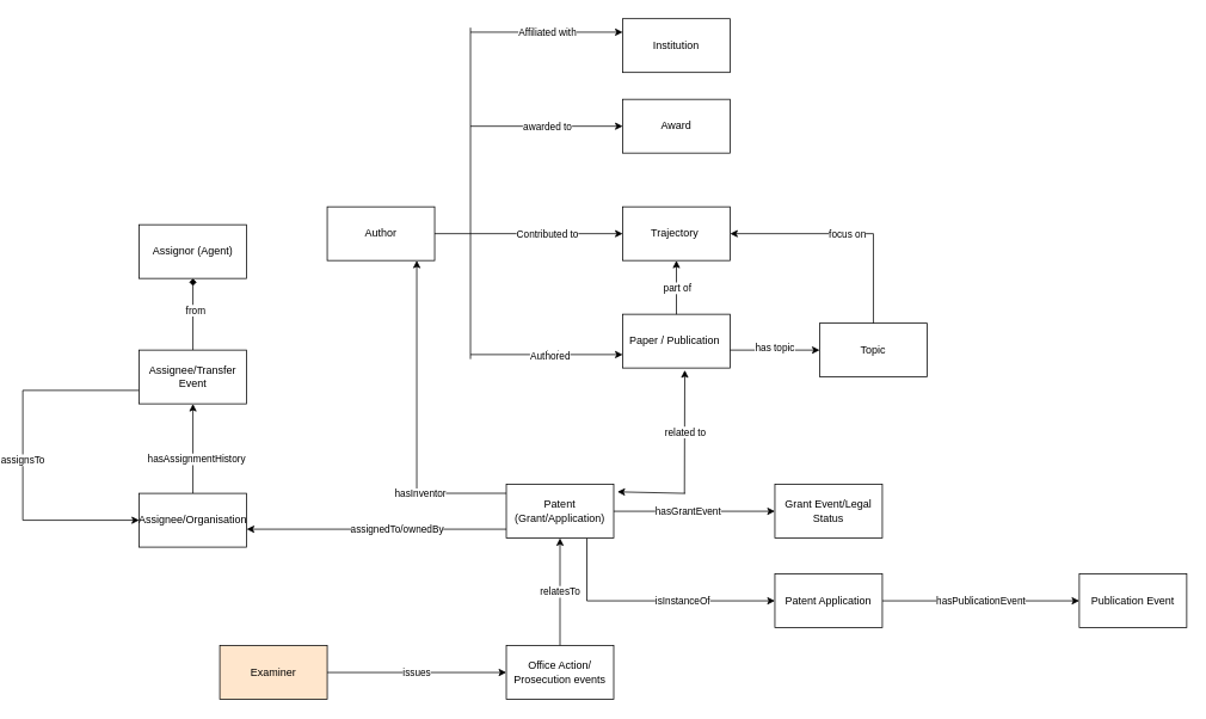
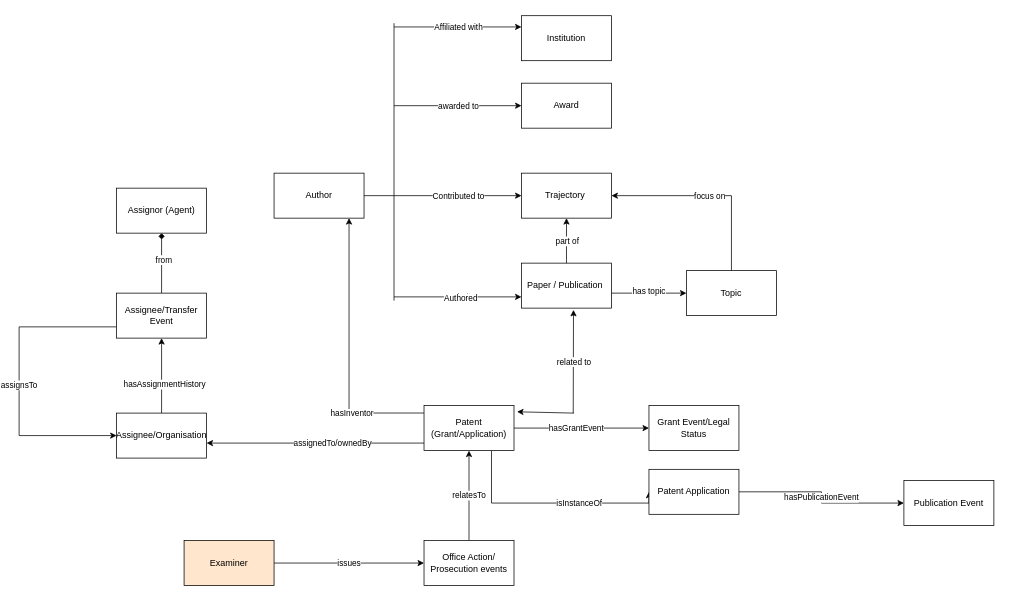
  <mxCell id="0" />
  <mxCell id="1" parent="0" />
  <mxCell id="2" value="" style="edgeStyle=orthogonalEdgeStyle;rounded=0;orthogonalLoop=1;jettySize=auto;html=1;exitX=0;exitY=0.15;exitDx=0;exitDy=0;exitPerimeter=0;" parent="1" edge="1"><mxGeometry relative="1" as="geometry"><mxPoint x="620" y="548.88" as="sourcePoint" /><mxPoint x="460" y="290" as="targetPoint" /><Array as="points"><mxPoint x="460" y="549.94" /><mxPoint x="460" y="289.94" /></Array></mxGeometry></mxCell>
  <mxCell id="3" value="hasInventor" style="edgeLabel;html=1;align=center;verticalAlign=middle;resizable=0;points=[];" parent="2" vertex="1" connectable="0"><mxGeometry x="-0.25" y="1" relative="1" as="geometry"><mxPoint as="offset" /></mxGeometry></mxCell>
  <mxCell id="4" value="" style="edgeStyle=orthogonalEdgeStyle;rounded=0;orthogonalLoop=1;jettySize=auto;html=1;" parent="1" source="9" target="13" edge="1"><mxGeometry relative="1" as="geometry"><Array as="points"><mxPoint x="420" y="590" /><mxPoint x="420" y="590" /></Array></mxGeometry></mxCell>
  <mxCell id="5" value="assignedTo/ownedBy" style="edgeLabel;html=1;align=center;verticalAlign=middle;resizable=0;points=[];" parent="4" vertex="1" connectable="0"><mxGeometry x="-0.15" y="4" relative="1" as="geometry"><mxPoint y="-4" as="offset" /></mxGeometry></mxCell>
  <mxCell id="6" value="" style="edgeStyle=orthogonalEdgeStyle;rounded=0;orthogonalLoop=1;jettySize=auto;html=1;" parent="1" source="9" target="24" edge="1"><mxGeometry relative="1" as="geometry" /></mxCell>
  <mxCell id="7" value="hasGrantEvent" style="edgeLabel;html=1;align=center;verticalAlign=middle;resizable=0;points=[];" parent="6" connectable="0" vertex="1"><mxGeometry x="-0.1" y="-3" relative="1" as="geometry"><mxPoint x="1" y="-3" as="offset" /></mxGeometry></mxCell>
  <mxCell id="8" value="isInstanceOf" style="edgeStyle=orthogonalEdgeStyle;rounded=0;orthogonalLoop=1;jettySize=auto;html=1;exitX=0.75;exitY=1;exitDx=0;exitDy=0;entryX=0;entryY=0.5;entryDx=0;entryDy=0;" parent="1" source="9" target="26" edge="1"><mxGeometry x="0.267" relative="1" as="geometry"><mxPoint x="880" y="130" as="targetPoint" /><Array as="points"><mxPoint x="650" y="670" /></Array><mxPoint as="offset" /></mxGeometry></mxCell>
  <mxCell id="9" value="Patent (Grant/Application)" style="rounded=0;whiteSpace=wrap;html=1;" parent="1" vertex="1"><mxGeometry x="560" y="540" width="120" height="60" as="geometry" /></mxCell>
  <mxCell id="10" value="Author" style="rounded=0;whiteSpace=wrap;html=1;" parent="1" vertex="1"><mxGeometry y="230" width="120" height="60" as="geometry" x="360" /></mxCell>
  <mxCell id="11" value="" style="edgeStyle=orthogonalEdgeStyle;rounded=0;orthogonalLoop=1;jettySize=auto;html=1;" parent="1" source="13" target="22" edge="1"><mxGeometry relative="1" as="geometry" /></mxCell>
  <mxCell id="12" value="hasAssignmentHistory" style="edgeLabel;html=1;align=center;verticalAlign=middle;resizable=0;points=[];" parent="11" connectable="0" vertex="1"><mxGeometry x="-0.225" y="-3" relative="1" as="geometry"><mxPoint as="offset" /></mxGeometry></mxCell>
  <mxCell id="13" value="Assignee/Organisation" style="rounded=0;whiteSpace=wrap;html=1;" parent="1" vertex="1"><mxGeometry x="150" y="550" width="120" height="60" as="geometry" /></mxCell>
  <mxCell id="14" value="relatesTo" style="edgeStyle=orthogonalEdgeStyle;rounded=0;orthogonalLoop=1;jettySize=auto;html=1;" parent="1" source="15" target="9" edge="1"><mxGeometry relative="1" as="geometry" /></mxCell>
  <mxCell id="15" value="Office Action/ Prosecution events" style="rounded=0;whiteSpace=wrap;html=1;" parent="1" vertex="1"><mxGeometry x="560" y="720" width="120" height="60" as="geometry" /></mxCell>
  <mxCell id="16" value="issues" style="edgeStyle=orthogonalEdgeStyle;rounded=0;orthogonalLoop=1;jettySize=auto;html=1;entryX=0;entryY=0.5;entryDx=0;entryDy=0;" parent="1" source="17" target="15" edge="1"><mxGeometry relative="1" as="geometry" /></mxCell>
  <mxCell id="17" value="Examiner" style="rounded=0;whiteSpace=wrap;html=1;fillColor=#ffe6cc;" parent="1" vertex="1"><mxGeometry x="240" y="720" width="120" height="60" as="geometry" /></mxCell>
  <mxCell id="18" value="" style="edgeStyle=orthogonalEdgeStyle;rounded=0;orthogonalLoop=1;jettySize=auto;html=1;endArrow=diamond;" parent="1" source="22" target="23" edge="1"><mxGeometry relative="1" as="geometry" /></mxCell>
  <mxCell id="19" value="from" style="edgeLabel;html=1;align=center;verticalAlign=middle;resizable=0;points=[];" parent="18" connectable="0" vertex="1"><mxGeometry x="0.125" y="-2" relative="1" as="geometry"><mxPoint as="offset" /></mxGeometry></mxCell>
  <mxCell id="20" style="edgeStyle=orthogonalEdgeStyle;rounded=0;orthogonalLoop=1;jettySize=auto;html=1;exitX=0;exitY=0.75;exitDx=0;exitDy=0;entryX=0;entryY=0.5;entryDx=0;entryDy=0;" parent="1" source="22" target="13" edge="1"><mxGeometry relative="1" as="geometry"><Array as="points"><mxPoint x="20" y="435" /><mxPoint x="20" y="580" /></Array></mxGeometry></mxCell>
  <mxCell id="21" value="assignsTo" style="edgeLabel;html=1;align=center;verticalAlign=middle;resizable=0;points=[];" parent="20" connectable="0" vertex="1"><mxGeometry x="0.022" y="-1" relative="1" as="geometry"><mxPoint as="offset" /></mxGeometry></mxCell>
  <mxCell id="22" value="Assignee/Transfer Event" style="rounded=0;whiteSpace=wrap;html=1;" parent="1" vertex="1"><mxGeometry x="150" y="390" width="120" height="60" as="geometry" /></mxCell>
  <mxCell id="23" value="Assignor (Agent)" style="rounded=0;whiteSpace=wrap;html=1;" parent="1" vertex="1"><mxGeometry x="150" y="250" width="120" height="60" as="geometry" /></mxCell>
  <mxCell id="24" value="Grant Event/Legal Status" style="rounded=0;whiteSpace=wrap;html=1;" parent="1" vertex="1"><mxGeometry x="860" y="540" width="120" height="60" as="geometry" /></mxCell>
  <mxCell id="25" value="hasPublicationEvent" style="edgeStyle=orthogonalEdgeStyle;rounded=0;orthogonalLoop=1;jettySize=auto;html=1;" parent="1" source="26" target="27" edge="1"><mxGeometry relative="1" as="geometry" /></mxCell>
- <mxCell id="26" value="Patent Application" style="rounded=0;whiteSpace=wrap;html=1;" parent="1" vertex="1"><mxGeometry x="860" y="640" width="120" height="60" as="geometry" /></mxCell>
+ <mxCell id="26" value="Patent Application" style="rounded=0;whiteSpace=wrap;html=1;" parent="1" vertex="1"><mxGeometry x="860" y="625" width="120" height="60" as="geometry" /></mxCell>
  <mxCell id="27" value="Publication Event" style="rounded=0;whiteSpace=wrap;html=1;" parent="1" vertex="1"><mxGeometry x="1200" y="640" width="120" height="60" as="geometry" /></mxCell>
  <mxCell id="28" value="" style="endArrow=none;html=1;rounded=0;exitX=1;exitY=0.5;exitDx=0;exitDy=0;" edge="1" parent="1" source="10"><mxGeometry width="50" height="50" relative="1" as="geometry"><mxPoint x="560" y="310" as="sourcePoint" /><mxPoint x="520" y="260" as="targetPoint" /></mxGeometry></mxCell>
  <mxCell id="29" value="Paper / Publication&amp;nbsp;" style="rounded=0;whiteSpace=wrap;html=1;" vertex="1" parent="1"><mxGeometry x="690" y="350" width="120" height="60" as="geometry" /></mxCell>
  <mxCell id="30" value="Trajectory&amp;nbsp;" style="rounded=0;whiteSpace=wrap;html=1;" vertex="1" parent="1"><mxGeometry x="690" y="230" width="120" height="60" as="geometry" /></mxCell>
  <mxCell id="31" value="Award" style="rounded=0;whiteSpace=wrap;html=1;" vertex="1" parent="1"><mxGeometry x="690" y="110" width="120" height="60" as="geometry" /></mxCell>
  <mxCell id="32" value="Institution" style="rounded=0;whiteSpace=wrap;html=1;" vertex="1" parent="1"><mxGeometry x="690" y="20" width="120" height="60" as="geometry" /></mxCell>
  <mxCell id="33" value="" style="endArrow=classic;html=1;rounded=0;entryX=1.034;entryY=0.138;entryDx=0;entryDy=0;entryPerimeter=0;" edge="1" parent="1" target="9"><mxGeometry width="50" height="50" relative="1" as="geometry"><mxPoint x="760" y="550" as="sourcePoint" /><mxPoint x="580" y="280" as="targetPoint" /><Array as="points" /></mxGeometry></mxCell>
  <mxCell id="34" value="" style="endArrow=classic;html=1;rounded=0;entryX=0.578;entryY=1.04;entryDx=0;entryDy=0;entryPerimeter=0;" edge="1" parent="1" target="29"><mxGeometry relative="1" as="geometry"><mxPoint x="759" y="550" as="sourcePoint" /><mxPoint x="610" y="310" as="targetPoint" /></mxGeometry></mxCell>
  <mxCell id="35" value="related to" style="edgeLabel;resizable=0;html=1;;align=center;verticalAlign=middle;" connectable="0" vertex="1" parent="34"><mxGeometry relative="1" as="geometry" /></mxCell>
  <mxCell id="36" value="" style="endArrow=none;html=1;rounded=0;" edge="1" parent="1"><mxGeometry width="50" height="50" relative="1" as="geometry"><mxPoint x="520" y="400" as="sourcePoint" /><mxPoint x="520" y="30" as="targetPoint" /></mxGeometry></mxCell>
  <mxCell id="37" value="" style="endArrow=classic;html=1;rounded=0;exitX=0.5;exitY=0;exitDx=0;exitDy=0;entryX=0.5;entryY=1;entryDx=0;entryDy=0;" edge="1" parent="1" source="29" target="30"><mxGeometry relative="1" as="geometry"><mxPoint x="490" y="260" as="sourcePoint" /><mxPoint x="590" y="260" as="targetPoint" /></mxGeometry></mxCell>
  <mxCell id="38" value="part of" style="edgeLabel;resizable=0;html=1;;align=center;verticalAlign=middle;" connectable="0" vertex="1" parent="37"><mxGeometry relative="1" as="geometry" /></mxCell>
  <mxCell id="39" value="Topic" style="rounded=0;whiteSpace=wrap;html=1;" vertex="1" parent="1"><mxGeometry x="910" y="360" width="120" height="60" as="geometry" /></mxCell>
  <mxCell id="40" value="" style="endArrow=classic;html=1;rounded=0;" edge="1" parent="1"><mxGeometry relative="1" as="geometry"><mxPoint x="810" y="390" as="sourcePoint" /><mxPoint x="910" y="390" as="targetPoint" /></mxGeometry></mxCell>
  <mxCell id="41" value="Label" style="edgeLabel;resizable=0;html=1;;align=center;verticalAlign=middle;" connectable="0" vertex="1" parent="40"><mxGeometry relative="1" as="geometry" /></mxCell>
  <mxCell id="42" value="has topic&lt;div&gt;&lt;br&gt;&lt;/div&gt;" style="edgeLabel;html=1;align=center;verticalAlign=middle;resizable=0;points=[];" vertex="1" connectable="0" parent="40"><mxGeometry x="-0.013" y="-4" relative="1" as="geometry"><mxPoint as="offset" /></mxGeometry></mxCell>
  <mxCell id="43" value="" style="endArrow=classic;html=1;rounded=0;exitX=0.5;exitY=0;exitDx=0;exitDy=0;entryX=1;entryY=0.5;entryDx=0;entryDy=0;" edge="1" parent="1" source="39" target="30"><mxGeometry relative="1" as="geometry"><mxPoint x="960" y="320" as="sourcePoint" /><mxPoint x="1060" y="320" as="targetPoint" /><Array as="points"><mxPoint x="970" y="260" /></Array></mxGeometry></mxCell>
  <mxCell id="44" value="focus on" style="edgeLabel;resizable=0;html=1;;align=center;verticalAlign=middle;" connectable="0" vertex="1" parent="43"><mxGeometry relative="1" as="geometry" /></mxCell>
  <mxCell id="45" value="" style="endArrow=classic;html=1;rounded=0;entryX=0;entryY=0.75;entryDx=0;entryDy=0;" edge="1" parent="1" target="29"><mxGeometry relative="1" as="geometry"><mxPoint x="520" y="395" as="sourcePoint" /><mxPoint x="620" y="400" as="targetPoint" /></mxGeometry></mxCell>
  <mxCell id="46" value="Label" style="edgeLabel;resizable=0;html=1;;align=center;verticalAlign=middle;" connectable="0" vertex="1" parent="45"><mxGeometry relative="1" as="geometry" /></mxCell>
  <mxCell id="47" value="Authored" style="edgeLabel;html=1;align=center;verticalAlign=middle;resizable=0;points=[];" vertex="1" connectable="0" parent="45"><mxGeometry x="0.03" y="-1" relative="1" as="geometry"><mxPoint as="offset" /></mxGeometry></mxCell>
  <mxCell id="48" value="" style="endArrow=classic;html=1;rounded=0;entryX=0;entryY=0.5;entryDx=0;entryDy=0;" edge="1" parent="1" target="30"><mxGeometry relative="1" as="geometry"><mxPoint x="520" y="260" as="sourcePoint" /><mxPoint x="640" y="259.29" as="targetPoint" /></mxGeometry></mxCell>
  <mxCell id="49" value="Contributed to" style="edgeLabel;resizable=0;html=1;;align=center;verticalAlign=middle;" connectable="0" vertex="1" parent="48"><mxGeometry relative="1" as="geometry" /></mxCell>
  <mxCell id="50" value="" style="endArrow=classic;html=1;rounded=0;entryX=0;entryY=0.5;entryDx=0;entryDy=0;" edge="1" parent="1" target="31"><mxGeometry relative="1" as="geometry"><mxPoint x="520" y="140" as="sourcePoint" /><mxPoint x="640" y="139.29" as="targetPoint" /></mxGeometry></mxCell>
  <mxCell id="51" value="awarded to" style="edgeLabel;resizable=0;html=1;;align=center;verticalAlign=middle;" connectable="0" vertex="1" parent="50"><mxGeometry relative="1" as="geometry" /></mxCell>
  <mxCell id="52" value="" style="endArrow=classic;html=1;rounded=0;entryX=0;entryY=0.25;entryDx=0;entryDy=0;" edge="1" parent="1" target="32"><mxGeometry relative="1" as="geometry"><mxPoint x="520" y="35" as="sourcePoint" /><mxPoint x="620" y="0" as="targetPoint" /></mxGeometry></mxCell>
  <mxCell id="53" value="Affiliated with" style="edgeLabel;resizable=0;html=1;;align=center;verticalAlign=middle;" connectable="0" vertex="1" parent="52"><mxGeometry relative="1" as="geometry" /></mxCell>
